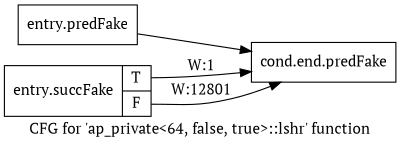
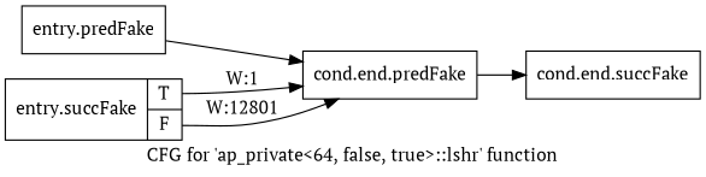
  digraph {
    fontname="PT Serif"
    label="CFG for 'ap_private\<64, false, true\>::lshr' function"
    rankdir=LR
    node [fontname="PT Serif" shape=record filename="/tools/Xilinx/Vitis_HLS/2022.1/include/etc/ap_private.h" linenumber=1887]
    edge [execusionnum=12800 filename="/tools/Xilinx/Vitis_HLS/2022.1/include/etc/ap_private.h" fontname="PT Serif"]
    n1 [label="{entry.predFake}" filename="" linenumber=""]
    n2 [label="{cond.end.predFake}"]
    n3 [label="{entry.succFake|{<s0>T|<s1>F}}"]
+   n4 [label="{cond.end.succFake}"]
    n1 -> n2
+   n2 -> n4
    n3 -> n2 [execusionnum=0 label="W:1" tailport=s0]
    n3 -> n2 [label="W:12801" tailport=s1]
  }
